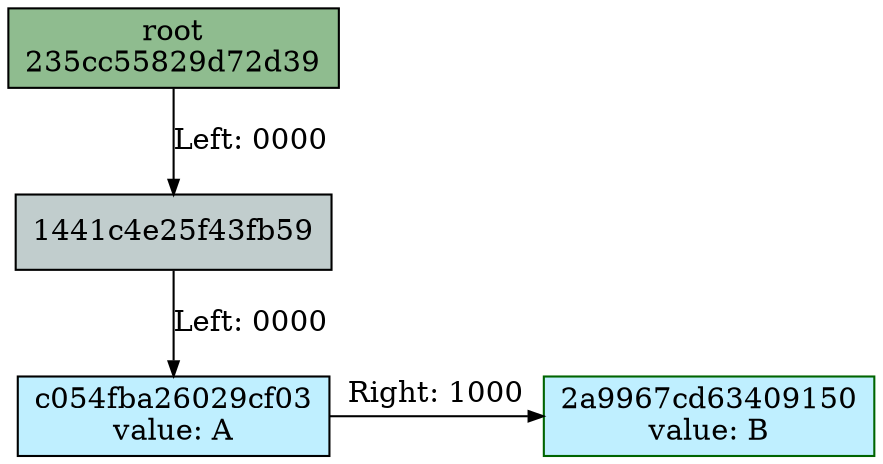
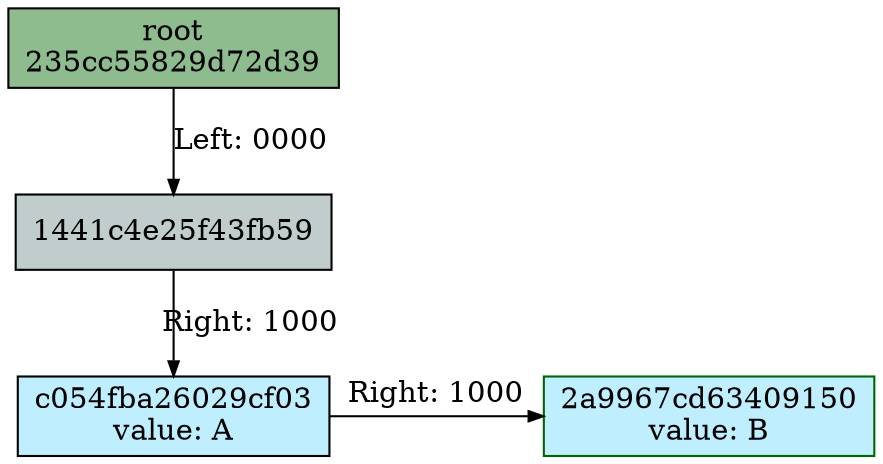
  digraph {
    node [color=black fillcolor=lightblue1 ordering=out shape=box style=filled]
    edge [arrowsize=0.7 nojustify=true]
    n1 [fillcolor=darkseagreen label="root\n235cc55829d72d39"]
    n2 [fillcolor=azure3 label="1441c4e25f43fb59"]
    n3 [label="c054fba26029cf03\nvalue: A"]
    n4 [color=darkgreen label="2a9967cd63409150\nvalue: B"]
    subgraph sub_1 {
      rank=same
      n1
    }
    subgraph sub_2 {
      rank=same
      n2
    }
    subgraph sub_3 {
      rank=same
      n3
      n4
    }
    n1 -> n2 [label="Left: 0000\l"]
-   n2 -> n3 [label="Left: 0000"]
+   n2 -> n3 [label="Right: 1000"]
    n3 -> n4 [label="Right: 1000"]
  }
